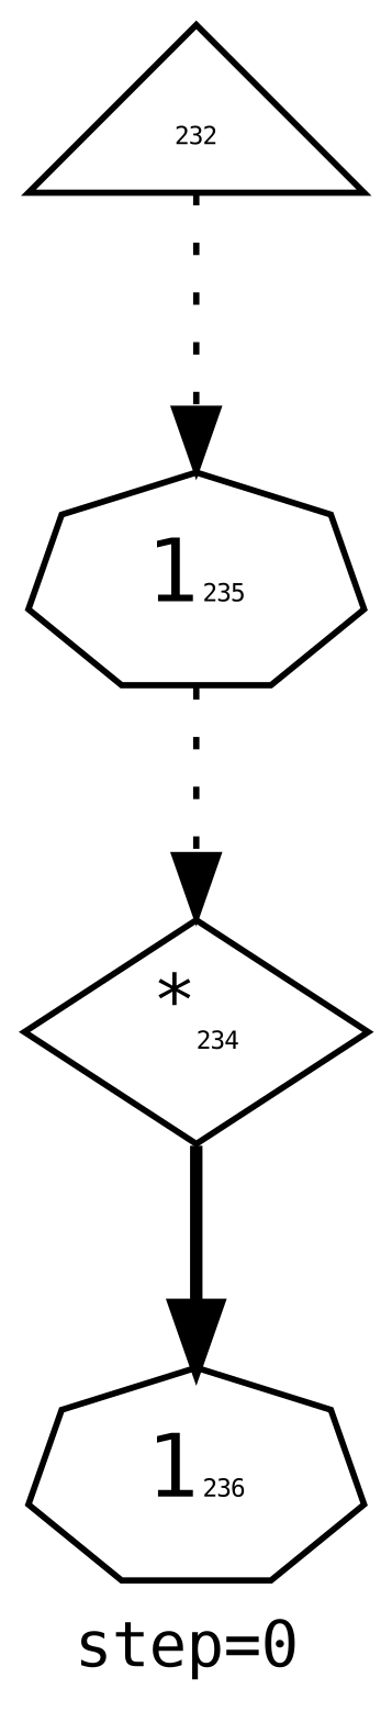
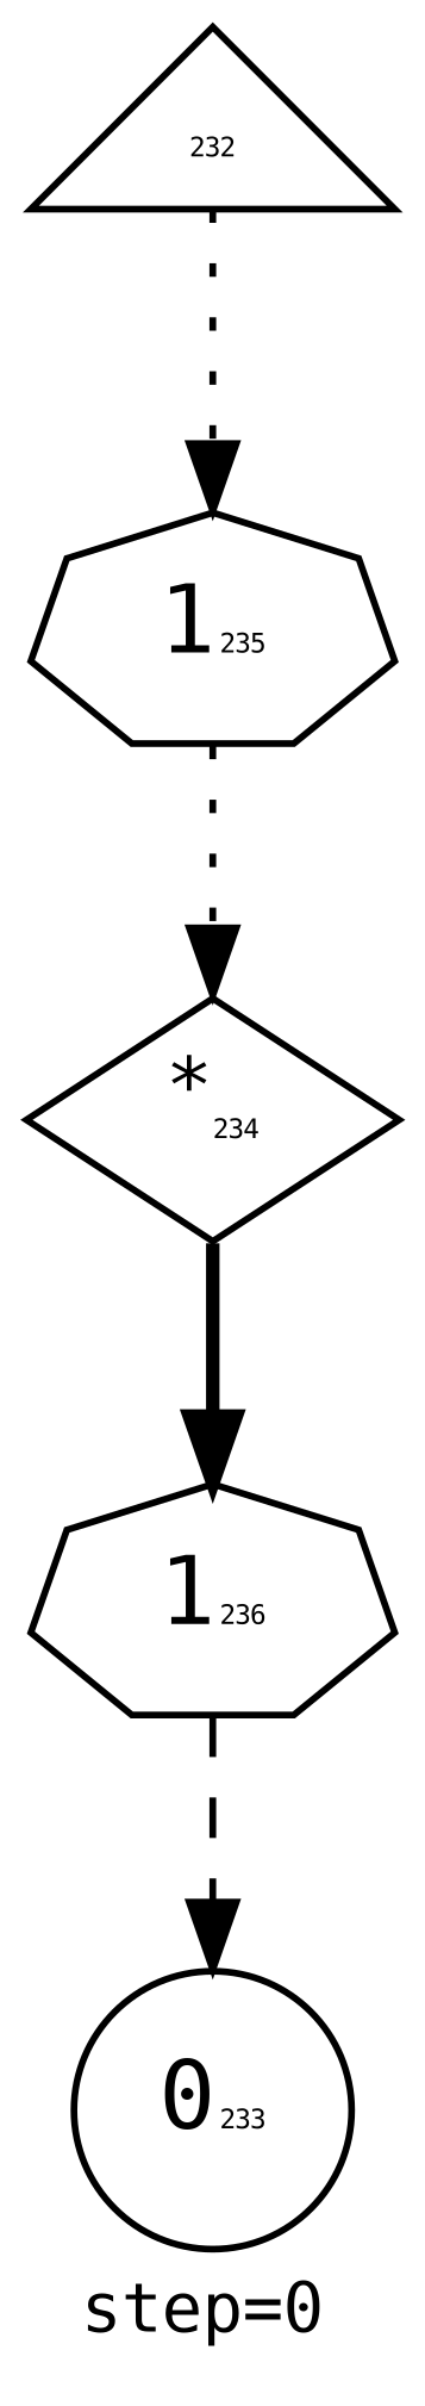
  digraph {
    fontsize=10
    label="step=0"
    labeljust=left
    labelloc=bottom
    fontname="DejaVu Sans Mono"
    node [color=black labelfontcolor=black peripheries=1 shape=septagon fontname="DejaVu Sans Mono"]
    edge [color=black style=dotted fontname="DejaVu Sans Mono"]
    n1 [label=<<FONT POINT-SIZE='4'>232</FONT>> shape=triangle]
    n2 [label=<1<FONT POINT-SIZE='4'>235</FONT>> labelfontcolor=""]
+   n3 [label=<0<FONT POINT-SIZE='4'>233</FONT>> shape=circle]
    n4 [label=<<SUP>*</SUP><FONT POINT-SIZE='4'>234</FONT>> shape=diamond]
    n5 [label=<1<FONT POINT-SIZE='4'>236</FONT>> labelfontcolor=""]
    n1 -> n2
    n2 -> n4
    n4 -> n5 [style=bold]
+   n5 -> n3 [style=dashed]
  }
